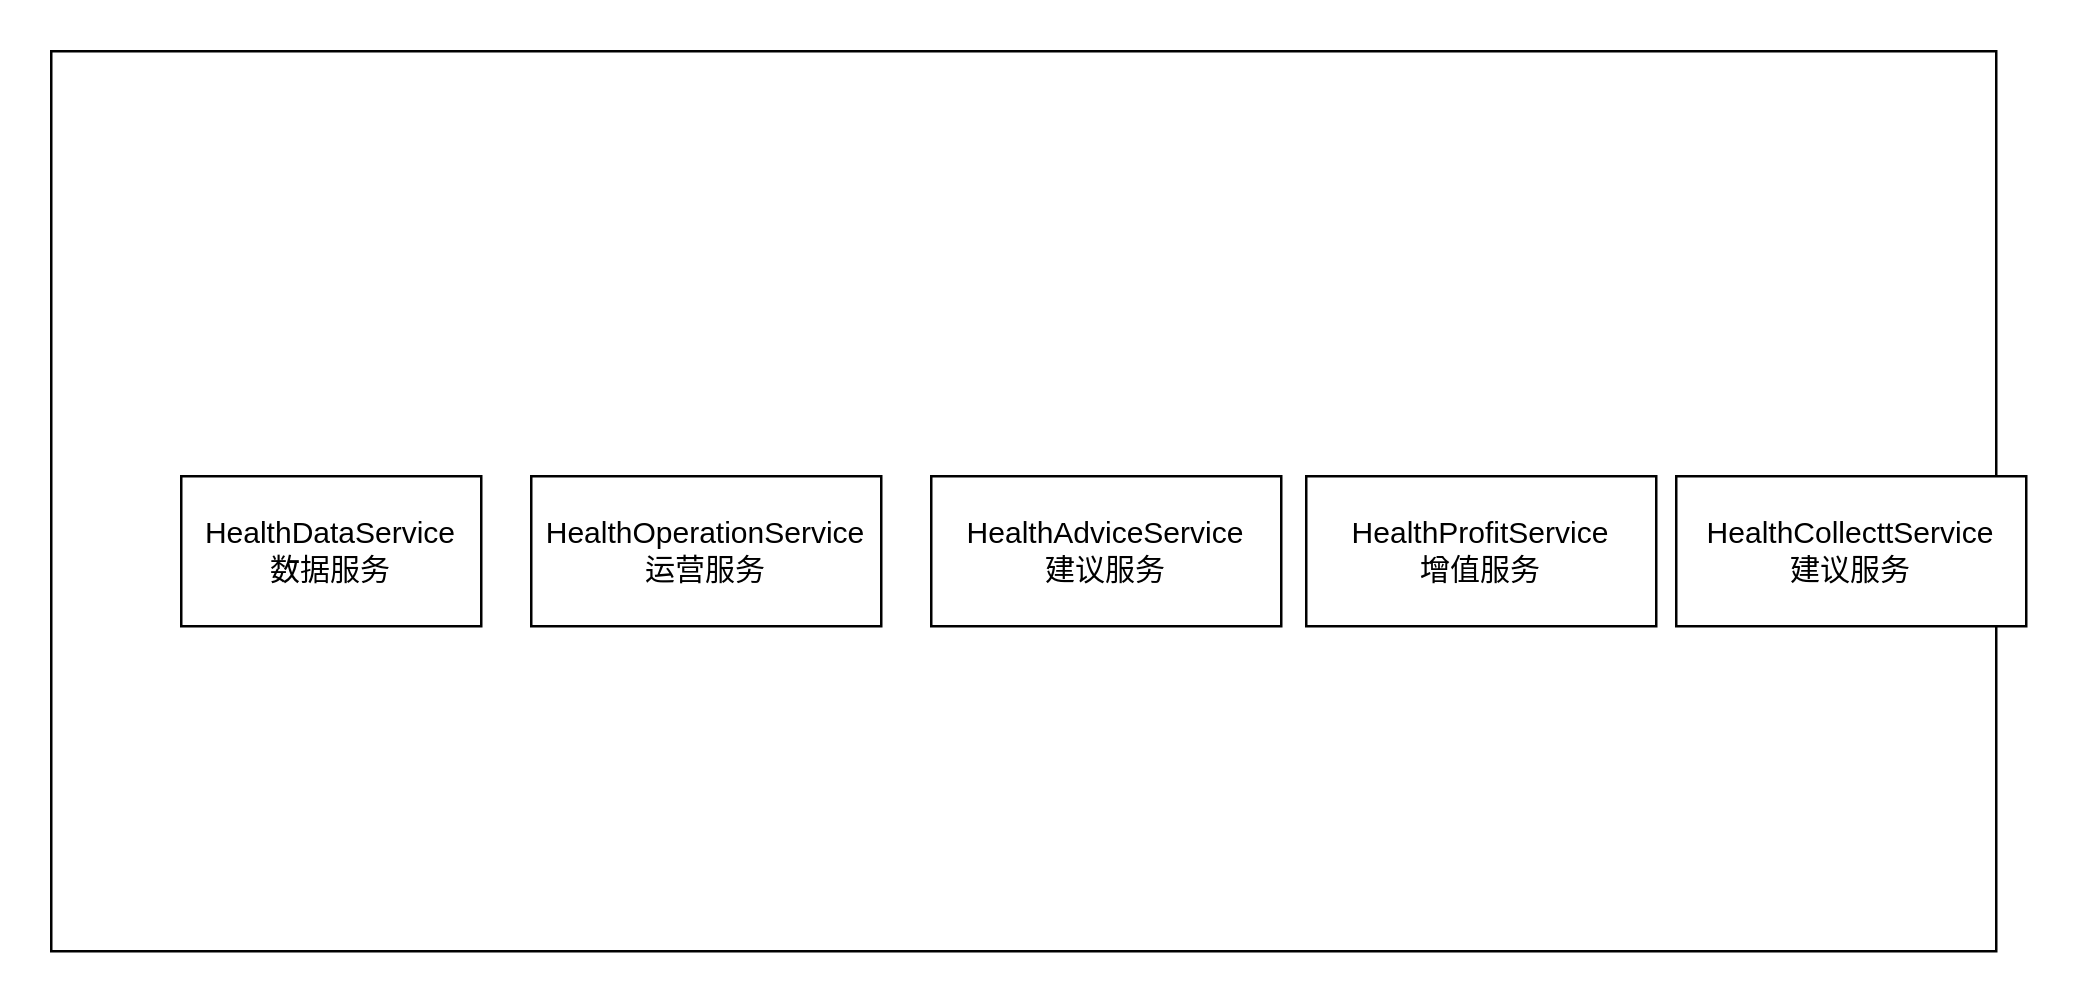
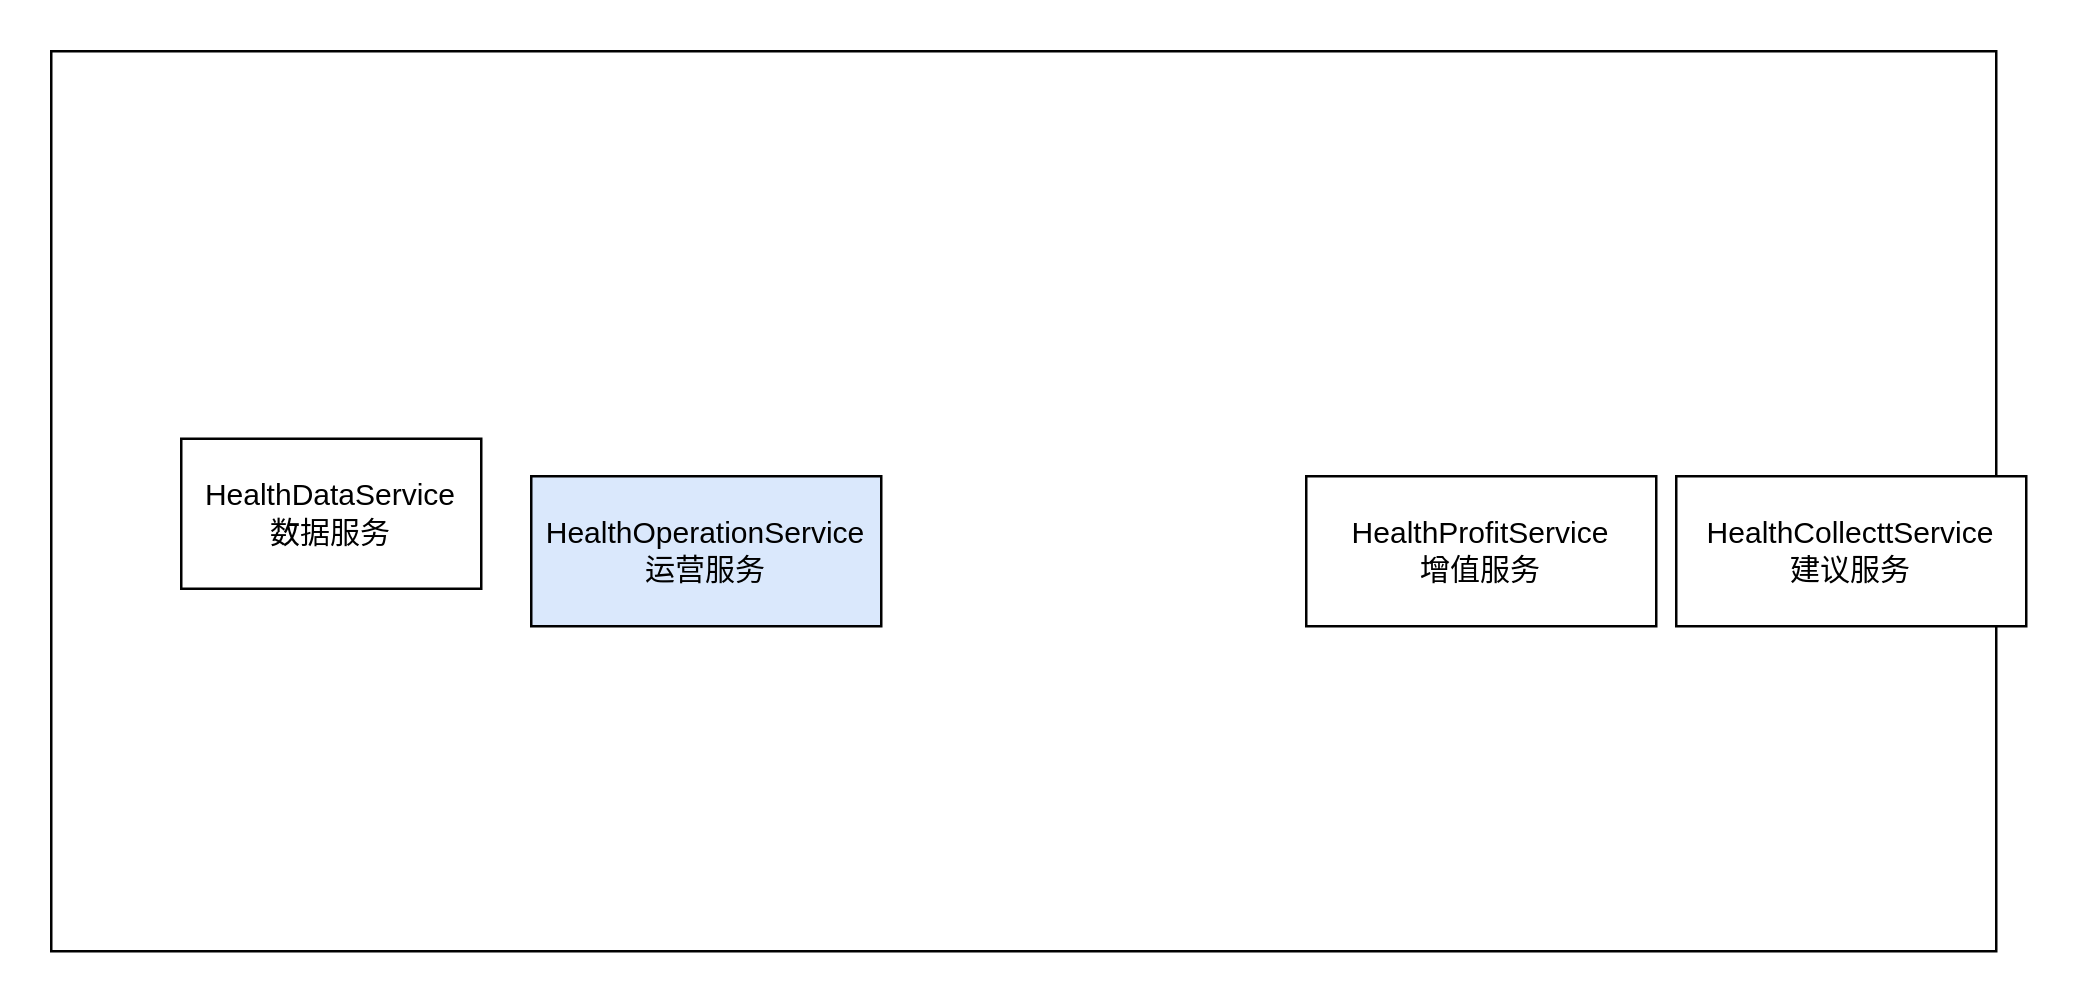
  <mxCell id="0" />
  <mxCell id="1" parent="0" />
  <mxCell id="2" value="" style="rounded=0;whiteSpace=wrap;html=1;" vertex="1" parent="1"><mxGeometry x="20" y="20" width="778" height="360" as="geometry" /></mxCell>
- <mxCell id="3" value="HealthDataService&lt;br&gt;数据服务" style="rounded=0;whiteSpace=wrap;html=1;" vertex="1" parent="1"><mxGeometry x="72" y="190" width="120" height="60" as="geometry" /></mxCell>
- <mxCell id="4" value="HealthOperationService&lt;br&gt;运营服务" style="rounded=0;whiteSpace=wrap;html=1;" vertex="1" parent="1"><mxGeometry x="212" y="190" width="140" height="60" as="geometry" /></mxCell>
- <mxCell id="5" value="HealthAdviceService&lt;br&gt;建议服务" style="rounded=0;whiteSpace=wrap;html=1;" vertex="1" parent="1"><mxGeometry x="372" y="190" width="140" height="60" as="geometry" /></mxCell>
+ <mxCell id="3" value="HealthDataService&lt;br&gt;数据服务" style="rounded=0;whiteSpace=wrap;html=1;" vertex="1" parent="1"><mxGeometry x="72" y="175" width="120" height="60" as="geometry" /></mxCell>
+ <mxCell id="4" value="HealthOperationService&lt;br&gt;运营服务" style="rounded=0;whiteSpace=wrap;html=1;fillColor=#dae8fc;" vertex="1" parent="1"><mxGeometry x="212" y="190" width="140" height="60" as="geometry" /></mxCell>
  <mxCell id="6" value="HealthProfitService&lt;br&gt;增值服务" style="rounded=0;whiteSpace=wrap;html=1;" vertex="1" parent="1"><mxGeometry x="522" y="190" width="140" height="60" as="geometry" /></mxCell>
  <mxCell id="7" value="HealthCollecttService&lt;br&gt;建议服务" style="rounded=0;whiteSpace=wrap;html=1;" vertex="1" parent="1"><mxGeometry x="670" y="190" width="140" height="60" as="geometry" /></mxCell>
